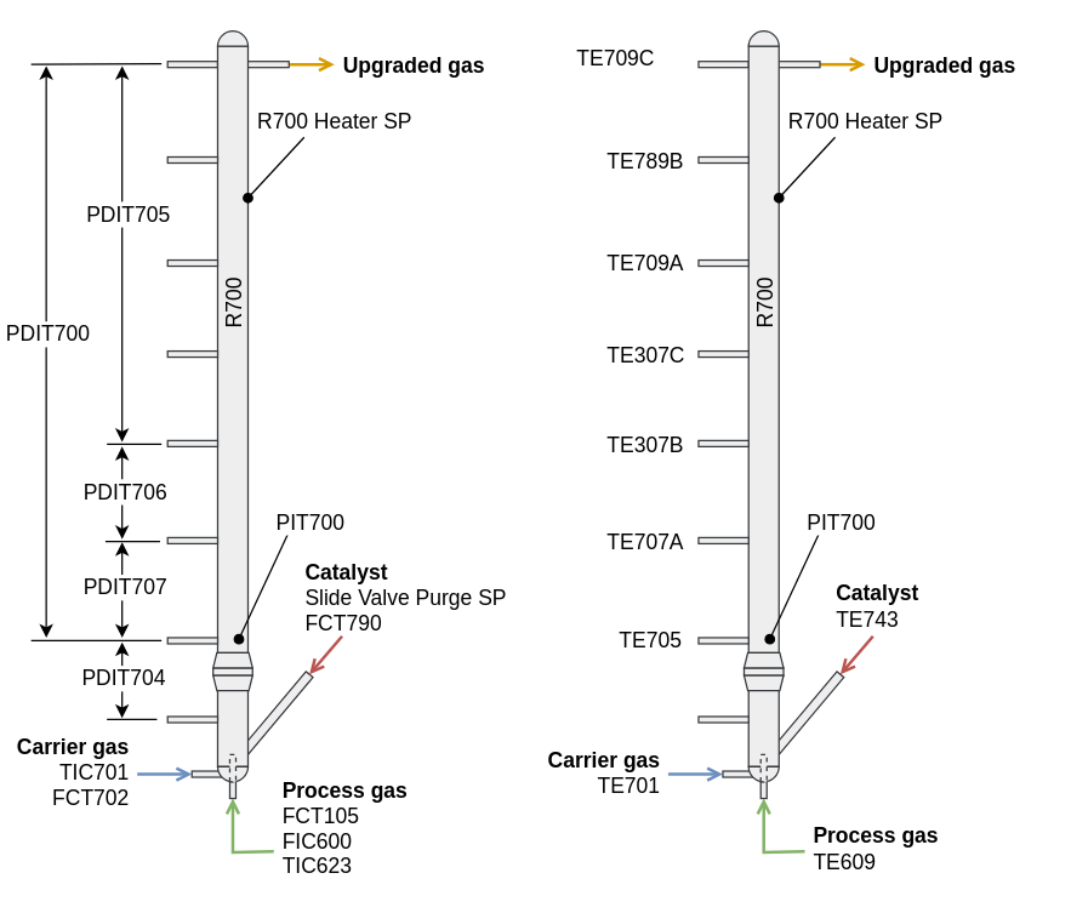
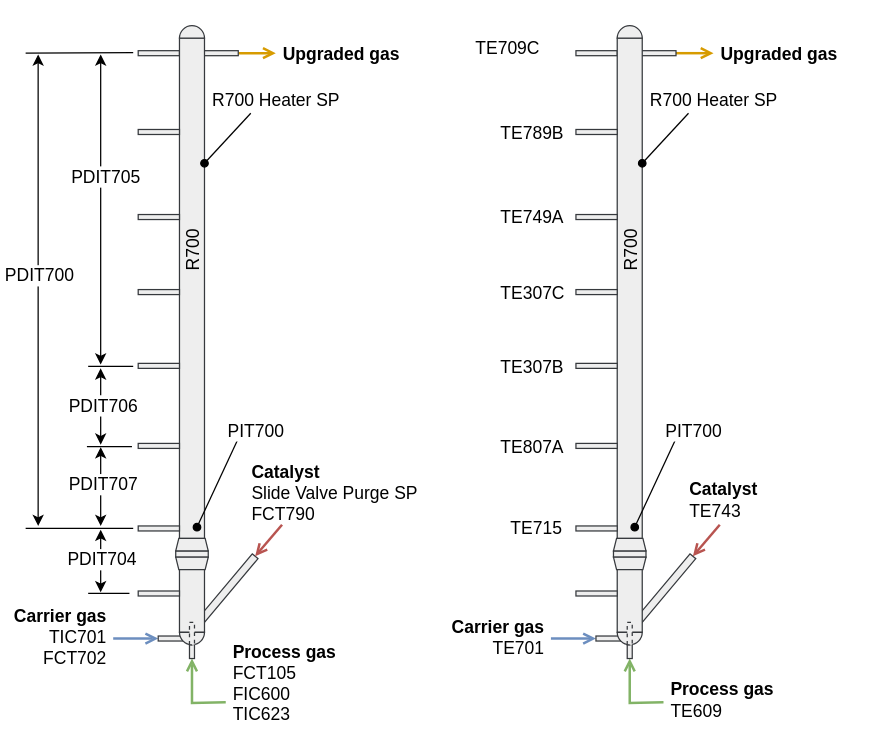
  <mxCell id="0" />
  <mxCell id="1" parent="0" />
  <mxCell id="2" value="" style="rounded=0;whiteSpace=wrap;html=1;fillColor=#eeeeee;fontSize=14;align=center;rotation=-50;strokeColor=#36393d;" parent="1" vertex="1"><mxGeometry x="146" y="468" width="70" height="6" as="geometry" /></mxCell>
  <mxCell id="3" value="" style="rounded=0;whiteSpace=wrap;html=1;fillColor=#eeeeee;fontSize=14;align=center;strokeColor=#36393d;" parent="1" vertex="1"><mxGeometry x="143" y="450" width="20" height="55" as="geometry" /></mxCell>
  <mxCell id="4" value="" style="rounded=0;whiteSpace=wrap;html=1;fillColor=#eeeeee;fontSize=14;align=center;rotation=0;strokeColor=#36393d;" parent="1" vertex="1"><mxGeometry x="110" y="40" width="33" height="4" as="geometry" /></mxCell>
  <mxCell id="5" style="edgeStyle=none;rounded=0;html=1;exitX=1;exitY=0.5;startArrow=none;startFill=0;endArrow=open;endFill=0;endSize=6;jettySize=auto;orthogonalLoop=1;fontSize=14;fillColor=#ffe6cc;strokeColor=#d79b00;strokeWidth=2;" parent="1" source="6" edge="1"><mxGeometry relative="1" as="geometry"><mxPoint x="220" y="42" as="targetPoint" /></mxGeometry></mxCell>
  <mxCell id="6" value="" style="rounded=0;whiteSpace=wrap;html=1;fillColor=#eeeeee;fontSize=14;align=center;rotation=0;strokeColor=#36393d;" parent="1" vertex="1"><mxGeometry x="162" y="40" width="28" height="4" as="geometry" /></mxCell>
  <mxCell id="7" style="edgeStyle=none;rounded=0;html=1;startArrow=none;startFill=0;endArrow=open;endFill=0;endSize=6;jettySize=auto;orthogonalLoop=1;fontSize=14;entryX=0;entryY=0.5;fillColor=#dae8fc;strokeColor=#6c8ebf;strokeWidth=2;" parent="1" target="9" edge="1"><mxGeometry relative="1" as="geometry"><mxPoint x="90" y="510" as="sourcePoint" /></mxGeometry></mxCell>
  <mxCell id="8" value="&lt;b&gt;Carrier gas&lt;br style=&quot;font-size: 14px&quot;&gt;&lt;/b&gt;TIC701&lt;br style=&quot;font-size: 14px&quot;&gt;FCT702&lt;br style=&quot;font-size: 14px&quot;&gt;" style="text;html=1;resizable=0;points=[];align=right;verticalAlign=middle;labelBackgroundColor=#ffffff;fontSize=14;" parent="7" vertex="1" connectable="0"><mxGeometry x="-0.459" y="-1" relative="1" as="geometry"><mxPoint x="-15.5" y="-3" as="offset" /></mxGeometry></mxCell>
  <mxCell id="9" value="" style="rounded=0;whiteSpace=wrap;html=1;fillColor=#eeeeee;fontSize=14;align=center;rotation=0;strokeColor=#36393d;" parent="1" vertex="1"><mxGeometry x="126" y="508" width="24" height="4" as="geometry" /></mxCell>
  <mxCell id="10" style="edgeStyle=orthogonalEdgeStyle;rounded=0;html=1;startArrow=none;startFill=0;endArrow=open;endFill=0;endSize=6;jettySize=auto;orthogonalLoop=1;fontSize=14;entryX=0;entryY=0.5;fillColor=#d5e8d4;strokeColor=#82b366;strokeWidth=2;" parent="1" target="11" edge="1"><mxGeometry relative="1" as="geometry"><mxPoint x="180" y="561" as="sourcePoint" /></mxGeometry></mxCell>
  <mxCell id="11" value="" style="rounded=0;whiteSpace=wrap;html=1;fillColor=#eeeeee;fontSize=14;align=center;rotation=-90;strokeColor=#36393d;" parent="1" vertex="1"><mxGeometry x="144" y="515" width="18" height="4" as="geometry" /></mxCell>
  <mxCell id="12" value="" style="rounded=0;whiteSpace=wrap;html=1;fillColor=#eeeeee;fontSize=14;align=center;strokeColor=#36393d;" parent="1" vertex="1"><mxGeometry x="143" y="30" width="20" height="400" as="geometry" /></mxCell>
  <mxCell id="13" value="" style="verticalLabelPosition=bottom;verticalAlign=top;html=1;shape=mxgraph.basic.half_circle;fillColor=#eeeeee;fontSize=14;align=center;rotation=180;strokeColor=#36393d;" parent="1" vertex="1"><mxGeometry x="143" y="20" width="20" height="10" as="geometry" /></mxCell>
  <mxCell id="14" value="" style="rounded=0;whiteSpace=wrap;html=1;fillColor=#eeeeee;fontSize=14;align=center;strokeColor=#36393d;" parent="1" vertex="1"><mxGeometry x="140" y="440" width="26" height="5" as="geometry" /></mxCell>
  <mxCell id="15" value="" style="shape=trapezoid;perimeter=trapezoidPerimeter;whiteSpace=wrap;html=1;fillColor=#eeeeee;fontSize=14;align=center;size=0.095;strokeColor=#36393d;" parent="1" vertex="1"><mxGeometry x="140" y="430" width="26" height="10" as="geometry" /></mxCell>
  <mxCell id="16" value="" style="shape=trapezoid;perimeter=trapezoidPerimeter;whiteSpace=wrap;html=1;fillColor=#eeeeee;fontSize=14;align=center;size=0.095;rotation=180;strokeColor=#36393d;" parent="1" vertex="1"><mxGeometry x="140" y="445" width="26" height="10" as="geometry" /></mxCell>
  <mxCell id="17" value="" style="verticalLabelPosition=bottom;verticalAlign=top;html=1;shape=mxgraph.basic.half_circle;fillColor=#eeeeee;fontSize=14;align=center;rotation=0;strokeColor=#36393d;" parent="1" vertex="1"><mxGeometry x="143" y="505" width="20" height="10" as="geometry" /></mxCell>
  <mxCell id="18" value="" style="rounded=0;whiteSpace=wrap;html=1;fillColor=#eeeeee;fontSize=14;align=center;rotation=0;strokeColor=#36393d;" parent="1" vertex="1"><mxGeometry x="110" y="420" width="33" height="4" as="geometry" /></mxCell>
  <mxCell id="19" value="" style="rounded=0;whiteSpace=wrap;html=1;fillColor=#eeeeee;fontSize=14;align=center;rotation=0;strokeColor=#36393d;" parent="1" vertex="1"><mxGeometry x="110" y="354" width="33" height="4" as="geometry" /></mxCell>
  <mxCell id="20" value="" style="rounded=0;whiteSpace=wrap;html=1;fillColor=#eeeeee;fontSize=14;align=center;rotation=0;strokeColor=#36393d;" parent="1" vertex="1"><mxGeometry x="110" y="290" width="33" height="4" as="geometry" /></mxCell>
  <mxCell id="21" value="&lt;b&gt;Catalyst&lt;/b&gt;&lt;br style=&quot;font-size: 14px&quot;&gt;Slide Valve Purge SP&lt;br style=&quot;font-size: 14px&quot;&gt;FCT790&lt;br style=&quot;font-size: 14px&quot;&gt;" style="text;html=1;resizable=0;points=[];autosize=1;align=left;verticalAlign=top;spacingTop=-4;fontSize=14;" parent="1" vertex="1"><mxGeometry x="199" y="366" width="150" height="50" as="geometry" /></mxCell>
  <mxCell id="22" value="&lt;b&gt;Process gas&lt;br style=&quot;font-size: 14px&quot;&gt;&lt;/b&gt;FCT105&lt;br style=&quot;font-size: 14px&quot;&gt;FIC600&lt;br style=&quot;font-size: 14px&quot;&gt;TIC623&lt;br style=&quot;font-size: 14px&quot;&gt;" style="text;html=1;resizable=0;points=[];autosize=1;align=left;verticalAlign=top;spacingTop=-4;fontSize=14;" parent="1" vertex="1"><mxGeometry x="184" y="510" width="100" height="70" as="geometry" /></mxCell>
  <mxCell id="23" value="&lt;b&gt;Upgraded gas&lt;/b&gt;" style="text;html=1;resizable=0;points=[];autosize=1;align=left;verticalAlign=top;spacingTop=-4;fontSize=14;" parent="1" vertex="1"><mxGeometry x="224" y="32" width="110" height="20" as="geometry" /></mxCell>
  <mxCell id="24" value="" style="endArrow=classic;startArrow=classic;html=1;fontSize=14;" parent="1" edge="1"><mxGeometry width="50" height="50" relative="1" as="geometry"><mxPoint x="30" y="420" as="sourcePoint" /><mxPoint x="30" y="43" as="targetPoint" /></mxGeometry></mxCell>
  <mxCell id="25" value="PDIT700&lt;br style=&quot;font-size: 14px;&quot;&gt;" style="text;html=1;resizable=0;points=[];align=center;verticalAlign=middle;labelBackgroundColor=#ffffff;fontSize=14;spacingTop=0;" parent="24" vertex="1" connectable="0"><mxGeometry x="0.064" relative="1" as="geometry"><mxPoint as="offset" /></mxGeometry></mxCell>
  <mxCell id="26" value="" style="endArrow=none;html=1;fontSize=14;" parent="1" edge="1"><mxGeometry width="50" height="50" relative="1" as="geometry"><mxPoint x="20" y="422" as="sourcePoint" /><mxPoint x="106" y="422" as="targetPoint" /></mxGeometry></mxCell>
  <mxCell id="27" value="" style="endArrow=none;html=1;fontSize=14;" parent="1" edge="1"><mxGeometry width="50" height="50" relative="1" as="geometry"><mxPoint x="20" y="42" as="sourcePoint" /><mxPoint x="106" y="41.5" as="targetPoint" /></mxGeometry></mxCell>
  <mxCell id="28" value="" style="endArrow=classic;startArrow=classic;html=1;fontSize=14;" parent="1" edge="1"><mxGeometry width="50" height="50" relative="1" as="geometry"><mxPoint x="80" y="420" as="sourcePoint" /><mxPoint x="80" y="357" as="targetPoint" /></mxGeometry></mxCell>
  <mxCell id="29" value="PDIT707&lt;br style=&quot;font-size: 14px;&quot;&gt;" style="text;html=1;resizable=0;points=[];align=center;verticalAlign=middle;labelBackgroundColor=#ffffff;fontSize=14;" parent="28" vertex="1" connectable="0"><mxGeometry x="0.064" relative="1" as="geometry"><mxPoint x="1" as="offset" /></mxGeometry></mxCell>
  <mxCell id="30" value="" style="endArrow=none;html=1;fontSize=14;" parent="1" edge="1"><mxGeometry width="50" height="50" relative="1" as="geometry"><mxPoint x="69" y="356.5" as="sourcePoint" /><mxPoint x="105" y="356.5" as="targetPoint" /></mxGeometry></mxCell>
  <mxCell id="31" value="" style="endArrow=none;html=1;fontSize=14;" parent="1" edge="1"><mxGeometry width="50" height="50" relative="1" as="geometry"><mxPoint x="70" y="292.5" as="sourcePoint" /><mxPoint x="106" y="292.5" as="targetPoint" /></mxGeometry></mxCell>
  <mxCell id="32" value="" style="endArrow=classic;startArrow=classic;html=1;fontSize=14;" parent="1" edge="1"><mxGeometry width="50" height="50" relative="1" as="geometry"><mxPoint x="80" y="355" as="sourcePoint" /><mxPoint x="80" y="294" as="targetPoint" /></mxGeometry></mxCell>
  <mxCell id="33" value="PDIT706&lt;br style=&quot;font-size: 14px;&quot;&gt;" style="text;html=1;resizable=0;points=[];align=center;verticalAlign=middle;labelBackgroundColor=#ffffff;fontSize=14;" parent="32" vertex="1" connectable="0"><mxGeometry x="0.064" relative="1" as="geometry"><mxPoint x="1" as="offset" /></mxGeometry></mxCell>
  <mxCell id="34" value="" style="endArrow=classic;startArrow=classic;html=1;fontSize=14;" parent="1" edge="1"><mxGeometry width="50" height="50" relative="1" as="geometry"><mxPoint x="80" y="291" as="sourcePoint" /><mxPoint x="80" y="43" as="targetPoint" /></mxGeometry></mxCell>
  <mxCell id="35" value="PDIT705&lt;br style=&quot;font-size: 14px;&quot;&gt;" style="text;html=1;resizable=0;points=[];align=center;verticalAlign=middle;labelBackgroundColor=#ffffff;fontSize=14;" parent="34" vertex="1" connectable="0"><mxGeometry x="0.064" relative="1" as="geometry"><mxPoint x="3" y="-19" as="offset" /></mxGeometry></mxCell>
  <mxCell id="36" value="" style="endArrow=none;html=1;fontSize=14;" parent="1" edge="1"><mxGeometry width="50" height="50" relative="1" as="geometry"><mxPoint x="70" y="474" as="sourcePoint" /><mxPoint x="103" y="474" as="targetPoint" /></mxGeometry></mxCell>
  <mxCell id="37" value="" style="endArrow=classic;startArrow=classic;html=1;fontSize=14;" parent="1" edge="1"><mxGeometry width="50" height="50" relative="1" as="geometry"><mxPoint x="80" y="473" as="sourcePoint" /><mxPoint x="80" y="423" as="targetPoint" /></mxGeometry></mxCell>
  <mxCell id="38" value="PDIT704&lt;br style=&quot;font-size: 14px;&quot;&gt;" style="text;html=1;resizable=0;points=[];align=center;verticalAlign=middle;labelBackgroundColor=#ffffff;fontSize=14;" parent="37" vertex="1" connectable="0"><mxGeometry x="0.064" relative="1" as="geometry"><mxPoint y="0.5" as="offset" /></mxGeometry></mxCell>
  <mxCell id="39" value="R700" style="text;html=1;resizable=0;points=[];autosize=1;align=center;verticalAlign=top;spacingTop=-4;fontSize=14;rotation=-90;" parent="1" vertex="1"><mxGeometry x="133" y="190" width="40" height="20" as="geometry" /></mxCell>
  <mxCell id="40" value="" style="rounded=0;whiteSpace=wrap;html=1;fillColor=#eeeeee;fontSize=14;align=center;rotation=-90;strokeColor=#36393d;dashed=1;" parent="1" vertex="1"><mxGeometry x="144" y="504" width="18" height="4" as="geometry" /></mxCell>
  <mxCell id="41" value="R700 Heater SP" style="endArrow=oval;html=1;entryX=1;entryY=0.25;endFill=1;fontSize=14;" parent="1" target="12" edge="1"><mxGeometry x="-1" y="22" width="50" height="50" relative="1" as="geometry"><mxPoint x="200" y="90" as="sourcePoint" /><mxPoint x="243" y="200" as="targetPoint" /><Array as="points"><mxPoint x="200" y="90" /></Array><mxPoint x="4" y="-25" as="offset" /></mxGeometry></mxCell>
  <mxCell id="42" value="" style="endArrow=open;html=1;entryX=1;entryY=0.5;endFill=0;fontSize=14;fillColor=#f8cecc;strokeColor=#b85450;strokeWidth=2;" parent="1" target="2" edge="1"><mxGeometry width="50" height="50" relative="1" as="geometry"><mxPoint x="225" y="419" as="sourcePoint" /><mxPoint x="203.476" y="434.333" as="targetPoint" /></mxGeometry></mxCell>
  <mxCell id="43" value="" style="endArrow=oval;html=1;endFill=1;fontSize=14;" parent="1" edge="1"><mxGeometry width="50" height="50" relative="1" as="geometry"><mxPoint x="190" y="350" as="sourcePoint" /><mxPoint x="157" y="421" as="targetPoint" /></mxGeometry></mxCell>
  <mxCell id="44" value="PIT700" style="text;html=1;resizable=0;points=[];align=center;verticalAlign=middle;labelBackgroundColor=#ffffff;fontSize=14;" parent="43" vertex="1" connectable="0"><mxGeometry x="-0.339" relative="1" as="geometry"><mxPoint x="24" y="-30.5" as="offset" /></mxGeometry></mxCell>
  <mxCell id="45" value="" style="rounded=0;whiteSpace=wrap;html=1;fillColor=#eeeeee;fontSize=14;align=center;rotation=0;strokeColor=#36393d;" parent="1" vertex="1"><mxGeometry x="110" y="472" width="33" height="4" as="geometry" /></mxCell>
  <mxCell id="46" value="" style="rounded=0;whiteSpace=wrap;html=1;fillColor=#eeeeee;fontSize=14;align=center;rotation=0;strokeColor=#36393d;" parent="1" vertex="1"><mxGeometry x="110" y="103" width="33" height="4" as="geometry" /></mxCell>
  <mxCell id="47" value="" style="rounded=0;whiteSpace=wrap;html=1;fillColor=#eeeeee;fontSize=14;align=center;rotation=0;strokeColor=#36393d;" parent="1" vertex="1"><mxGeometry x="110" y="171" width="33" height="4" as="geometry" /></mxCell>
  <mxCell id="48" value="" style="rounded=0;whiteSpace=wrap;html=1;fillColor=#eeeeee;fontSize=14;align=center;rotation=0;strokeColor=#36393d;" parent="1" vertex="1"><mxGeometry x="110" y="231" width="33" height="4" as="geometry" /></mxCell>
  <mxCell id="49" value="" style="rounded=0;whiteSpace=wrap;html=1;fillColor=#eeeeee;fontSize=14;align=center;rotation=-50;strokeColor=#36393d;" parent="1" vertex="1"><mxGeometry x="496" y="468" width="70" height="6" as="geometry" /></mxCell>
  <mxCell id="50" value="" style="rounded=0;whiteSpace=wrap;html=1;fillColor=#eeeeee;fontSize=14;align=center;strokeColor=#36393d;" parent="1" vertex="1"><mxGeometry x="493" y="450" width="20" height="55" as="geometry" /></mxCell>
  <mxCell id="51" value="" style="rounded=0;whiteSpace=wrap;html=1;fillColor=#eeeeee;fontSize=14;align=center;rotation=0;strokeColor=#36393d;" parent="1" vertex="1"><mxGeometry x="460" y="40" width="33" height="4" as="geometry" /></mxCell>
  <mxCell id="52" style="edgeStyle=none;rounded=0;html=1;exitX=1;exitY=0.5;startArrow=none;startFill=0;endArrow=open;endFill=0;endSize=6;jettySize=auto;orthogonalLoop=1;fontSize=14;fillColor=#ffe6cc;strokeColor=#d79b00;strokeWidth=2;" parent="1" source="53" edge="1"><mxGeometry relative="1" as="geometry"><mxPoint x="570" y="42" as="targetPoint" /></mxGeometry></mxCell>
  <mxCell id="53" value="" style="rounded=0;whiteSpace=wrap;html=1;fillColor=#eeeeee;fontSize=14;align=center;rotation=0;strokeColor=#36393d;" parent="1" vertex="1"><mxGeometry x="512" y="40" width="28" height="4" as="geometry" /></mxCell>
  <mxCell id="54" style="edgeStyle=none;rounded=0;html=1;startArrow=none;startFill=0;endArrow=open;endFill=0;endSize=6;jettySize=auto;orthogonalLoop=1;fontSize=14;entryX=0;entryY=0.5;fillColor=#dae8fc;strokeColor=#6c8ebf;strokeWidth=2;" parent="1" target="56" edge="1"><mxGeometry relative="1" as="geometry"><mxPoint x="440" y="510" as="sourcePoint" /></mxGeometry></mxCell>
  <mxCell id="55" value="&lt;b&gt;Carrier gas&lt;br style=&quot;font-size: 14px&quot;&gt;&lt;/b&gt;TE701&lt;br style=&quot;font-size: 14px&quot;&gt;" style="text;html=1;resizable=0;points=[];align=right;verticalAlign=middle;labelBackgroundColor=#ffffff;fontSize=14;" parent="54" vertex="1" connectable="0"><mxGeometry x="-0.459" y="-1" relative="1" as="geometry"><mxPoint x="-15.5" y="-3" as="offset" /></mxGeometry></mxCell>
  <mxCell id="56" value="" style="rounded=0;whiteSpace=wrap;html=1;fillColor=#eeeeee;fontSize=14;align=center;rotation=0;strokeColor=#36393d;" parent="1" vertex="1"><mxGeometry x="476" y="508" width="24" height="4" as="geometry" /></mxCell>
  <mxCell id="57" style="edgeStyle=orthogonalEdgeStyle;rounded=0;html=1;startArrow=none;startFill=0;endArrow=open;endFill=0;endSize=6;jettySize=auto;orthogonalLoop=1;fontSize=14;entryX=0;entryY=0.5;fillColor=#d5e8d4;strokeColor=#82b366;strokeWidth=2;" parent="1" target="58" edge="1"><mxGeometry relative="1" as="geometry"><mxPoint x="530" y="561" as="sourcePoint" /></mxGeometry></mxCell>
  <mxCell id="58" value="" style="rounded=0;whiteSpace=wrap;html=1;fillColor=#eeeeee;fontSize=14;align=center;rotation=-90;strokeColor=#36393d;" parent="1" vertex="1"><mxGeometry x="494" y="515" width="18" height="4" as="geometry" /></mxCell>
  <mxCell id="59" value="" style="rounded=0;whiteSpace=wrap;html=1;fillColor=#eeeeee;fontSize=14;align=center;strokeColor=#36393d;" parent="1" vertex="1"><mxGeometry x="493" y="30" width="20" height="400" as="geometry" /></mxCell>
  <mxCell id="60" value="" style="verticalLabelPosition=bottom;verticalAlign=top;html=1;shape=mxgraph.basic.half_circle;fillColor=#eeeeee;fontSize=14;align=center;rotation=180;strokeColor=#36393d;" parent="1" vertex="1"><mxGeometry x="493" y="20" width="20" height="10" as="geometry" /></mxCell>
  <mxCell id="61" value="" style="rounded=0;whiteSpace=wrap;html=1;fillColor=#eeeeee;fontSize=14;align=center;strokeColor=#36393d;" parent="1" vertex="1"><mxGeometry x="490" y="440" width="26" height="5" as="geometry" /></mxCell>
  <mxCell id="62" value="" style="shape=trapezoid;perimeter=trapezoidPerimeter;whiteSpace=wrap;html=1;fillColor=#eeeeee;fontSize=14;align=center;size=0.095;strokeColor=#36393d;" parent="1" vertex="1"><mxGeometry x="490" y="430" width="26" height="10" as="geometry" /></mxCell>
  <mxCell id="63" value="" style="shape=trapezoid;perimeter=trapezoidPerimeter;whiteSpace=wrap;html=1;fillColor=#eeeeee;fontSize=14;align=center;size=0.095;rotation=180;strokeColor=#36393d;" parent="1" vertex="1"><mxGeometry x="490" y="445" width="26" height="10" as="geometry" /></mxCell>
  <mxCell id="64" value="" style="verticalLabelPosition=bottom;verticalAlign=top;html=1;shape=mxgraph.basic.half_circle;fillColor=#eeeeee;fontSize=14;align=center;rotation=0;strokeColor=#36393d;" parent="1" vertex="1"><mxGeometry x="493" y="505" width="20" height="10" as="geometry" /></mxCell>
  <mxCell id="65" value="" style="rounded=0;whiteSpace=wrap;html=1;fillColor=#eeeeee;fontSize=14;align=center;rotation=0;strokeColor=#36393d;" parent="1" vertex="1"><mxGeometry x="460" y="420" width="33" height="4" as="geometry" /></mxCell>
  <mxCell id="66" value="" style="rounded=0;whiteSpace=wrap;html=1;fillColor=#eeeeee;fontSize=14;align=center;rotation=0;strokeColor=#36393d;" parent="1" vertex="1"><mxGeometry x="460" y="354" width="33" height="4" as="geometry" /></mxCell>
  <mxCell id="67" value="" style="rounded=0;whiteSpace=wrap;html=1;fillColor=#eeeeee;fontSize=14;align=center;rotation=0;strokeColor=#36393d;" parent="1" vertex="1"><mxGeometry x="460" y="290" width="33" height="4" as="geometry" /></mxCell>
  <mxCell id="68" value="&lt;b&gt;Catalyst&lt;/b&gt;&lt;br style=&quot;font-size: 14px&quot;&gt;TE743&lt;br style=&quot;font-size: 14px&quot;&gt;" style="text;html=1;resizable=0;points=[];autosize=1;align=left;verticalAlign=top;spacingTop=-4;fontSize=14;" parent="1" vertex="1"><mxGeometry x="549" y="380" width="70" height="40" as="geometry" /></mxCell>
  <mxCell id="69" value="&lt;b&gt;Process gas&lt;/b&gt;&lt;br style=&quot;font-size: 14px&quot;&gt;TE609&lt;br style=&quot;font-size: 14px&quot;&gt;" style="text;html=1;resizable=0;points=[];autosize=1;align=left;verticalAlign=top;spacingTop=-4;fontSize=14;" parent="1" vertex="1"><mxGeometry x="534" y="540" width="100" height="40" as="geometry" /></mxCell>
  <mxCell id="70" value="&lt;b&gt;Upgraded gas&lt;/b&gt;" style="text;html=1;resizable=0;points=[];autosize=1;align=left;verticalAlign=top;spacingTop=-4;fontSize=14;" parent="1" vertex="1"><mxGeometry x="574" y="32" width="110" height="20" as="geometry" /></mxCell>
  <mxCell id="71" value="R700" style="text;html=1;resizable=0;points=[];autosize=1;align=center;verticalAlign=top;spacingTop=-4;fontSize=14;rotation=-90;" parent="1" vertex="1"><mxGeometry x="483" y="190" width="40" height="20" as="geometry" /></mxCell>
  <mxCell id="72" value="" style="rounded=0;whiteSpace=wrap;html=1;fillColor=#eeeeee;fontSize=14;align=center;rotation=-90;strokeColor=#36393d;dashed=1;" parent="1" vertex="1"><mxGeometry x="494" y="504" width="18" height="4" as="geometry" /></mxCell>
  <mxCell id="73" value="R700 Heater SP" style="endArrow=oval;html=1;entryX=1;entryY=0.25;endFill=1;fontSize=14;" parent="1" target="59" edge="1"><mxGeometry x="-1" y="22" width="50" height="50" relative="1" as="geometry"><mxPoint x="550" y="90" as="sourcePoint" /><mxPoint x="593" y="200" as="targetPoint" /><Array as="points"><mxPoint x="550" y="90" /></Array><mxPoint x="4" y="-25" as="offset" /></mxGeometry></mxCell>
  <mxCell id="74" value="" style="endArrow=open;html=1;entryX=1;entryY=0.5;endFill=0;fontSize=14;fillColor=#f8cecc;strokeColor=#b85450;strokeWidth=2;" parent="1" target="49" edge="1"><mxGeometry width="50" height="50" relative="1" as="geometry"><mxPoint x="575" y="419" as="sourcePoint" /><mxPoint x="553.476" y="434.333" as="targetPoint" /></mxGeometry></mxCell>
  <mxCell id="75" value="" style="endArrow=oval;html=1;endFill=1;fontSize=14;" parent="1" edge="1"><mxGeometry width="50" height="50" relative="1" as="geometry"><mxPoint x="540" y="350" as="sourcePoint" /><mxPoint x="507" y="421" as="targetPoint" /></mxGeometry></mxCell>
  <mxCell id="76" value="PIT700" style="text;html=1;resizable=0;points=[];align=center;verticalAlign=middle;labelBackgroundColor=#ffffff;fontSize=14;" parent="75" vertex="1" connectable="0"><mxGeometry x="-0.339" relative="1" as="geometry"><mxPoint x="24" y="-30.5" as="offset" /></mxGeometry></mxCell>
  <mxCell id="77" value="" style="rounded=0;whiteSpace=wrap;html=1;fillColor=#eeeeee;fontSize=14;align=center;rotation=0;strokeColor=#36393d;" parent="1" vertex="1"><mxGeometry x="460" y="472" width="33" height="4" as="geometry" /></mxCell>
  <mxCell id="78" value="" style="rounded=0;whiteSpace=wrap;html=1;fillColor=#eeeeee;fontSize=14;align=center;rotation=0;strokeColor=#36393d;" parent="1" vertex="1"><mxGeometry x="460" y="103" width="33" height="4" as="geometry" /></mxCell>
  <mxCell id="79" value="" style="rounded=0;whiteSpace=wrap;html=1;fillColor=#eeeeee;fontSize=14;align=center;rotation=0;strokeColor=#36393d;" parent="1" vertex="1"><mxGeometry x="460" y="171" width="33" height="4" as="geometry" /></mxCell>
  <mxCell id="80" value="" style="rounded=0;whiteSpace=wrap;html=1;fillColor=#eeeeee;fontSize=14;align=center;rotation=0;strokeColor=#36393d;" parent="1" vertex="1"><mxGeometry x="460" y="231" width="33" height="4" as="geometry" /></mxCell>
  <mxCell id="81" value="TE709C" style="text;html=1;resizable=0;points=[];autosize=1;align=left;verticalAlign=top;spacingTop=-4;fontSize=14;" parent="1" vertex="1"><mxGeometry x="378" y="27" width="60" height="20" as="geometry" /></mxCell>
  <mxCell id="82" value="TE789B" style="text;html=1;resizable=0;points=[];autosize=1;align=left;verticalAlign=top;spacingTop=-4;fontSize=14;" parent="1" vertex="1"><mxGeometry x="398" y="95" width="70" height="20" as="geometry" /></mxCell>
- <mxCell id="83" value="TE709A" style="text;html=1;resizable=0;points=[];autosize=1;align=left;verticalAlign=top;spacingTop=-4;fontSize=14;" parent="1" vertex="1"><mxGeometry x="398" y="162" width="70" height="20" as="geometry" /></mxCell>
+ <mxCell id="83" value="TE749A" style="text;html=1;resizable=0;points=[];autosize=1;align=left;verticalAlign=top;spacingTop=-4;fontSize=14;" parent="1" vertex="1"><mxGeometry x="398" y="162" width="70" height="20" as="geometry" /></mxCell>
  <mxCell id="84" value="TE307C" style="text;html=1;resizable=0;points=[];autosize=1;align=left;verticalAlign=top;spacingTop=-4;fontSize=14;" parent="1" vertex="1"><mxGeometry x="398" y="223" width="70" height="20" as="geometry" /></mxCell>
  <mxCell id="85" value="TE307B" style="text;html=1;resizable=0;points=[];autosize=1;align=left;verticalAlign=top;spacingTop=-4;fontSize=14;" parent="1" vertex="1"><mxGeometry x="398" y="282" width="70" height="20" as="geometry" /></mxCell>
- <mxCell id="86" value="TE707A" style="text;html=1;resizable=0;points=[];autosize=1;align=left;verticalAlign=top;spacingTop=-4;fontSize=14;" parent="1" vertex="1"><mxGeometry x="398" y="346" width="70" height="20" as="geometry" /></mxCell>
- <mxCell id="87" value="TE705&lt;br&gt;" style="text;html=1;resizable=0;points=[];autosize=1;align=left;verticalAlign=top;spacingTop=-4;fontSize=14;" parent="1" vertex="1"><mxGeometry x="406" y="411" width="60" height="20" as="geometry" /></mxCell>
+ <mxCell id="86" value="TE807A" style="text;html=1;resizable=0;points=[];autosize=1;align=left;verticalAlign=top;spacingTop=-4;fontSize=14;" parent="1" vertex="1"><mxGeometry x="398" y="346" width="70" height="20" as="geometry" /></mxCell>
+ <mxCell id="87" value="TE715&lt;br&gt;" style="text;html=1;resizable=0;points=[];autosize=1;align=left;verticalAlign=top;spacingTop=-4;fontSize=14;" parent="1" vertex="1"><mxGeometry x="406" y="411" width="60" height="20" as="geometry" /></mxCell>
